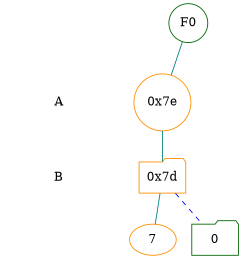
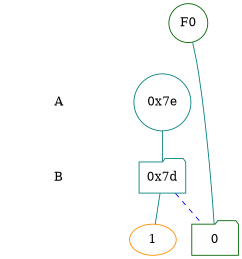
  digraph {
    node [shape=plaintext color=darkorange]
    edge [dir=none color=teal]
    "CONST NODES" [style=invis color=""]
    " A " [color=teal]
    " B "
    F0 [color=darkgreen shape=circle]
-   "0x7e" [shape=circle]
-   "0x7d" [shape=folder]
+   "0x7e" [color=teal shape=circle]
+   "0x7d" [color=teal shape=folder]
    n7 [color=darkgreen label=0 shape=folder]
-   n8 [label=7 shape=ellipse]
+   n8 [label=1 shape=ellipse]
    subgraph sub_1 {
      "CONST NODES"
      " A "
      " B "
    }
    subgraph sub_2 {
      rank=same
      F0
    }
    subgraph sub_3 {
      rank=same
      " A "
      "0x7e"
    }
    subgraph sub_4 {
      rank=same
      " B "
      "0x7d"
    }
    subgraph sub_5 {
      rank=same
      "CONST NODES"
      subgraph sub_6 {
        rank=same
        n7
        n8
      }
    }
    " A " -> " B " [style=invis color=""]
    " B " -> "CONST NODES" [style=invis color=""]
-   F0 -> "0x7e" [style=solid]
+   F0 -> n7 [style=solid]
    "0x7e" -> "0x7d"
    "0x7d" -> n7 [color=blue style=dashed]
    "0x7d" -> n8
  }
